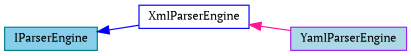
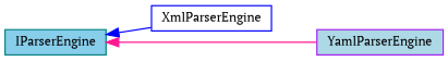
  digraph {
    fontname="PT Serif"
    rankdir=LR
    node [fontname="PT Serif" fontsize=10 shape=record style=filled]
    edge [dir=back fontname="PT Serif" fontsize=10 labelfontname=Helvetica labelfontsize=10 style=solid]
    n1 [color=teal fillcolor=skyblue fontcolor=black height=0.2 label=IParserEngine width=0.4]
    n2 [color=blue fillcolor=white height=0.2 label=XmlParserEngine width=0.4]
    n3 [color=purple fillcolor=lightblue height=0.2 label=YamlParserEngine width=0.4]
    n1 -> n2 [color=blue]
-   n2 -> n3 [color=deeppink]
+   n1 -> n3 [color=deeppink]
  }
